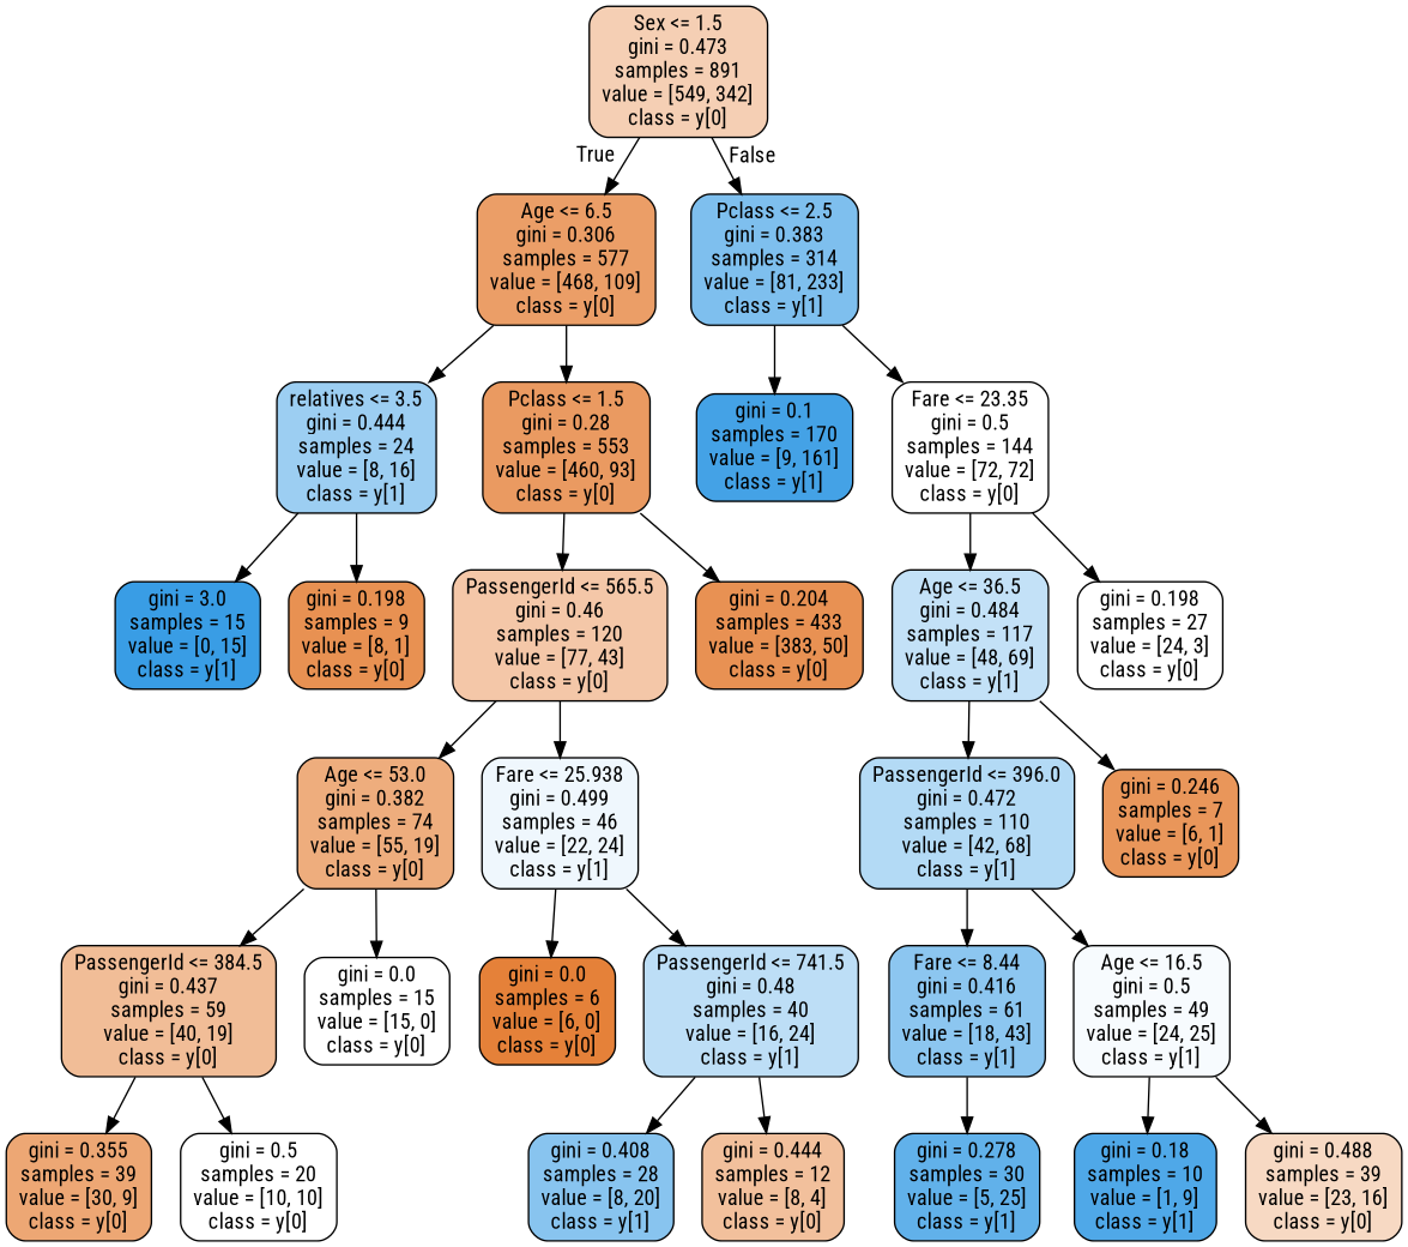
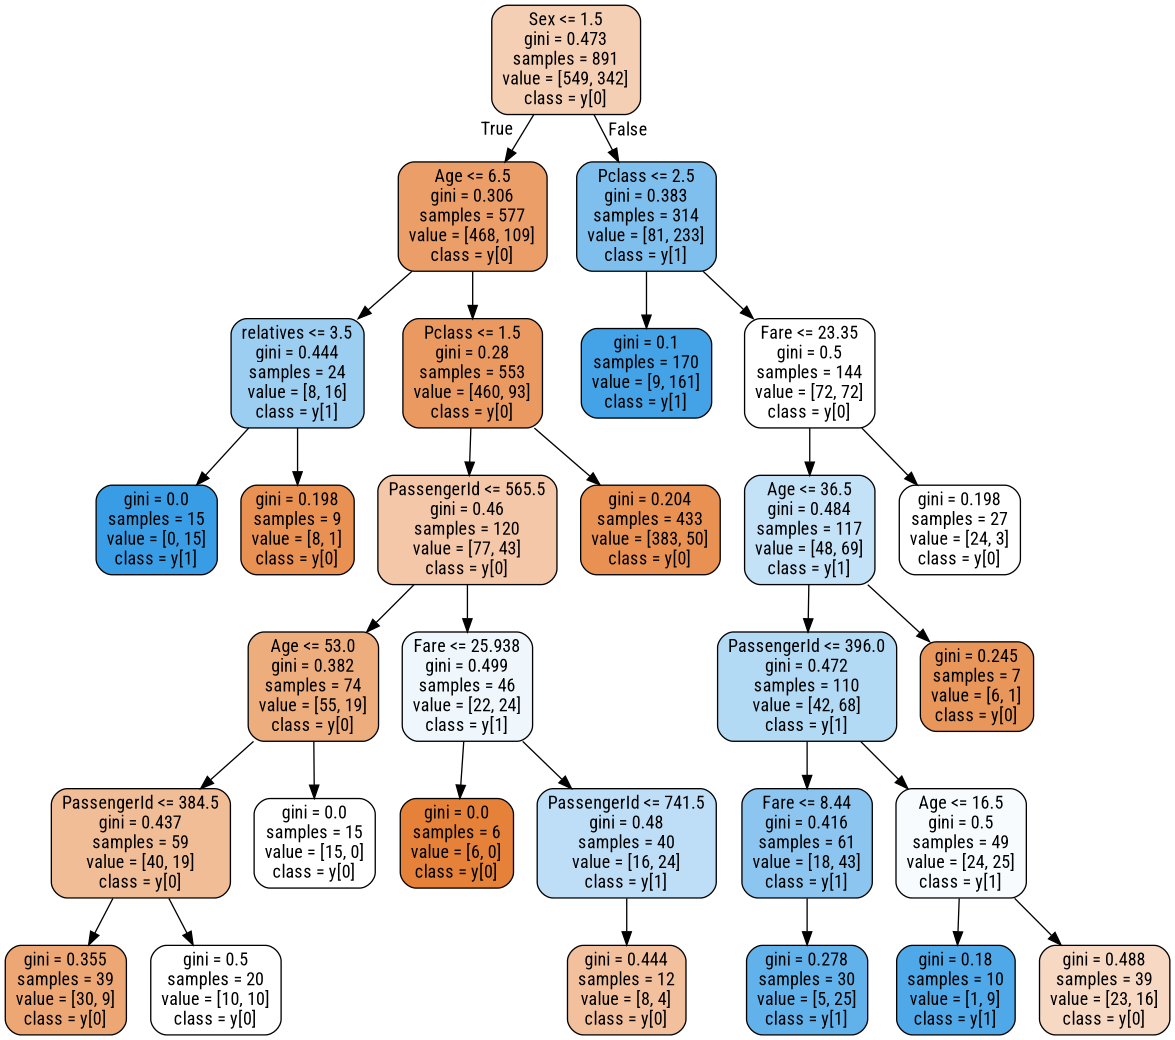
  digraph {
    fontname="Roboto Condensed"
    node [color=black fillcolor="#ffffff" fontname="Roboto Condensed" shape=box style="filled, rounded"]
    edge [fontname="Roboto Condensed"]
    n1 [fillcolor="#f5cfb4" label="Sex <= 1.5\ngini = 0.473\nsamples = 891\nvalue = [549, 342]\nclass = y[0]"]
    n2 [fillcolor="#eb9e67" label="Age <= 6.5\ngini = 0.306\nsamples = 577\nvalue = [468, 109]\nclass = y[0]"]
    n3 [fillcolor="#7ebfee" label="Pclass <= 2.5\ngini = 0.383\nsamples = 314\nvalue = [81, 233]\nclass = y[1]"]
    n4 [fillcolor="#9ccef2" label="relatives <= 3.5\ngini = 0.444\nsamples = 24\nvalue = [8, 16]\nclass = y[1]"]
    n5 [fillcolor="#ea9a61" label="Pclass <= 1.5\ngini = 0.28\nsamples = 553\nvalue = [460, 93]\nclass = y[0]"]
    n6 [fillcolor="#44a2e6" label="gini = 0.1\nsamples = 170\nvalue = [9, 161]\nclass = y[1]"]
    n7 [label="Fare <= 23.35\ngini = 0.5\nsamples = 144\nvalue = [72, 72]\nclass = y[0]"]
-   n8 [fillcolor="#399de5" label="gini = 3.0\nsamples = 15\nvalue = [0, 15]\nclass = y[1]"]
+   n8 [fillcolor="#399de5" label="gini = 0.0\nsamples = 15\nvalue = [0, 15]\nclass = y[1]"]
    n9 [fillcolor="#e89152" label="gini = 0.198\nsamples = 9\nvalue = [8, 1]\nclass = y[0]"]
    n10 [fillcolor="#f4c7a8" label="PassengerId <= 565.5\ngini = 0.46\nsamples = 120\nvalue = [77, 43]\nclass = y[0]"]
    n11 [fillcolor="#e89153" label="gini = 0.204\nsamples = 433\nvalue = [383, 50]\nclass = y[0]"]
    n12 [fillcolor="#eead7d" label="Age <= 53.0\ngini = 0.382\nsamples = 74\nvalue = [55, 19]\nclass = y[0]"]
    n13 [fillcolor="#eff7fd" label="Fare <= 25.938\ngini = 0.499\nsamples = 46\nvalue = [22, 24]\nclass = y[1]"]
    n14 [fillcolor="#f1bd97" label="PassengerId <= 384.5\ngini = 0.437\nsamples = 59\nvalue = [40, 19]\nclass = y[0]"]
    n15 [label="gini = 0.0\nsamples = 15\nvalue = [15, 0]\nclass = y[0]"]
    n16 [fillcolor="#e58139" label="gini = 0.0\nsamples = 6\nvalue = [6, 0]\nclass = y[0]"]
    n17 [fillcolor="#bddef6" label="PassengerId <= 741.5\ngini = 0.48\nsamples = 40\nvalue = [16, 24]\nclass = y[1]"]
    n18 [fillcolor="#eda774" label="gini = 0.355\nsamples = 39\nvalue = [30, 9]\nclass = y[0]"]
    n19 [label="gini = 0.5\nsamples = 20\nvalue = [10, 10]\nclass = y[0]"]
-   n20 [fillcolor="#88c4ef" label="gini = 0.408\nsamples = 28\nvalue = [8, 20]\nclass = y[1]"]
    n21 [fillcolor="#f2c09c" label="gini = 0.444\nsamples = 12\nvalue = [8, 4]\nclass = y[0]"]
    n22 [fillcolor="#c3e1f7" label="Age <= 36.5\ngini = 0.484\nsamples = 117\nvalue = [48, 69]\nclass = y[1]"]
    n23 [label="gini = 0.198\nsamples = 27\nvalue = [24, 3]\nclass = y[0]"]
    n24 [fillcolor="#b3daf5" label="PassengerId <= 396.0\ngini = 0.472\nsamples = 110\nvalue = [42, 68]\nclass = y[1]"]
-   n25 [fillcolor="#e9965a" label="gini = 0.246\nsamples = 7\nvalue = [6, 1]\nclass = y[0]"]
+   n25 [fillcolor="#e9965a" label="gini = 0.245\nsamples = 7\nvalue = [6, 1]\nclass = y[0]"]
    n26 [fillcolor="#8cc6f0" label="Fare <= 8.44\ngini = 0.416\nsamples = 61\nvalue = [18, 43]\nclass = y[1]"]
    n27 [fillcolor="#f7fbfe" label="Age <= 16.5\ngini = 0.5\nsamples = 49\nvalue = [24, 25]\nclass = y[1]"]
    n28 [fillcolor="#61b1ea" label="gini = 0.278\nsamples = 30\nvalue = [5, 25]\nclass = y[1]"]
    n29 [fillcolor="#4fa8e8" label="gini = 0.18\nsamples = 10\nvalue = [1, 9]\nclass = y[1]"]
    n30 [fillcolor="#f7d9c3" label="gini = 0.488\nsamples = 39\nvalue = [23, 16]\nclass = y[0]"]
    n1 -> n2 [headlabel=True labelangle=45 labeldistance=2.5]
    n1 -> n3 [headlabel=False labelangle=-45 labeldistance=2.5]
    n2 -> n4
    n2 -> n5
    n3 -> n6
    n3 -> n7
    n4 -> n8
    n4 -> n9
    n5 -> n10
    n5 -> n11
    n7 -> n22
    n7 -> n23
    n10 -> n12
    n10 -> n13
    n12 -> n14
    n12 -> n15
    n13 -> n16
    n13 -> n17
    n14 -> n18
    n14 -> n19
-   n17 -> n20
    n17 -> n21
    n22 -> n24
    n22 -> n25
    n24 -> n26
    n24 -> n27
    n26 -> n28
    n27 -> n29
    n27 -> n30
  }
